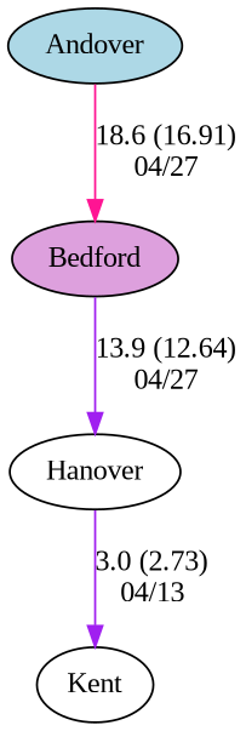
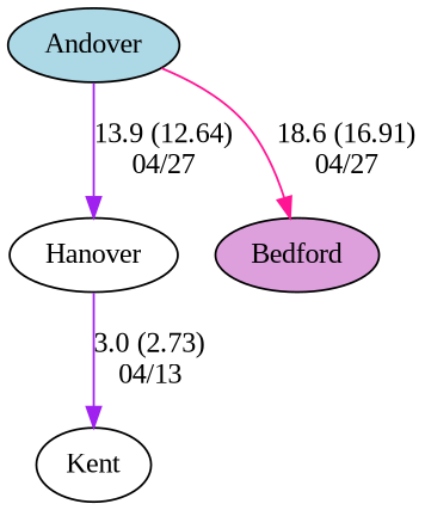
  digraph {
    fontname="Liberation Serif"
    node [fillcolor=white fontname="Liberation Serif" style=filled]
    edge [color=purple fontname="Liberation Serif" random=random]
    Hanover
    Kent
    Bedford [fillcolor=plum]
    Andover [fillcolor=lightblue]
    Hanover -> Kent [label="3.0 (2.73)\n04/13" weight=97]
-   Bedford -> Hanover [label="13.9 (12.64)\n04/27" weight=87]
+   Andover -> Hanover [label="13.9 (12.64)\n04/27" weight=87]
    Andover -> Bedford [color=deeppink label="18.6 (16.91)\n04/27" weight=82]
  }
